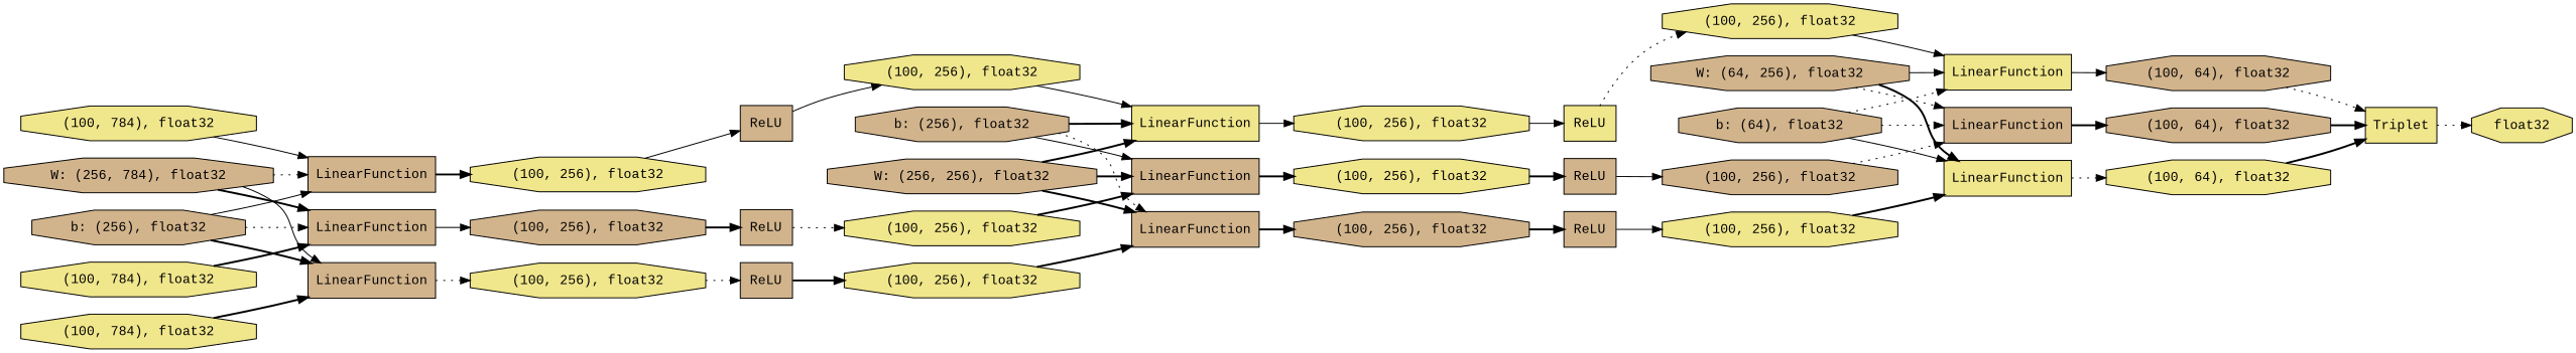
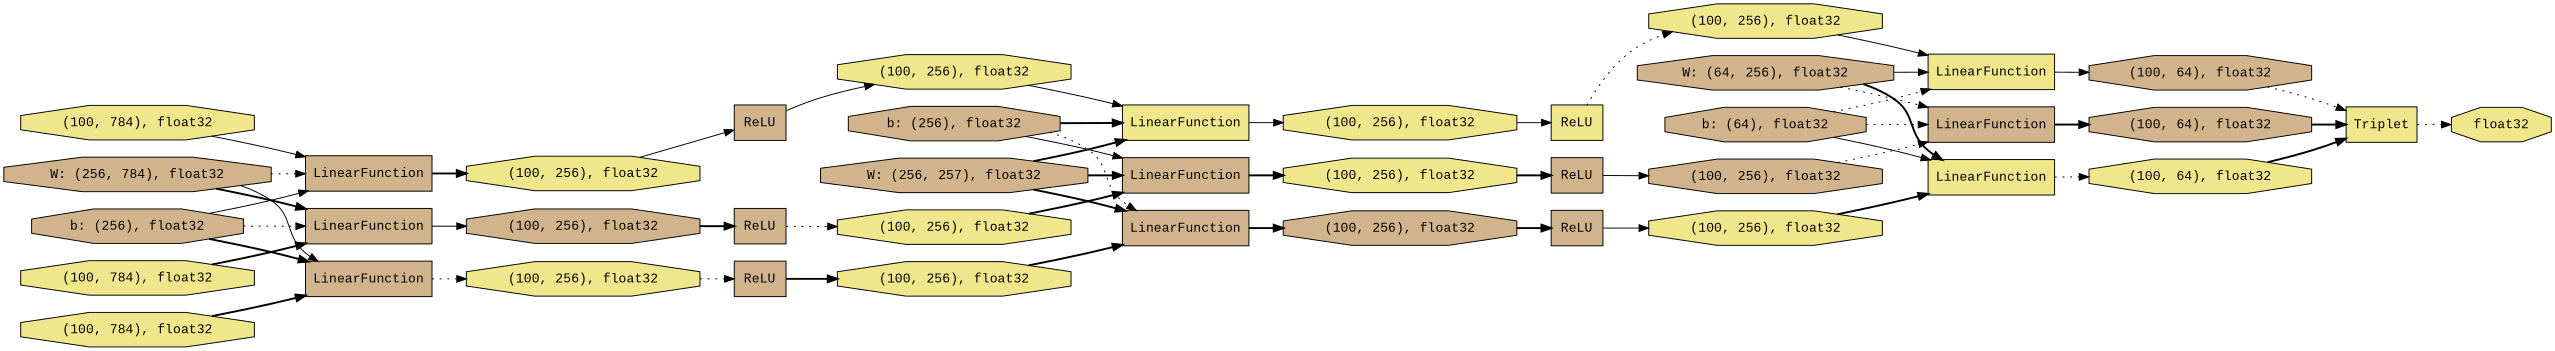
  digraph {
    fontname="Liberation Mono"
    rankdir=LR
    node [fillcolor=tan fontname="Liberation Mono" shape=octagon style=filled]
    edge [fontname="Liberation Mono" style=bold]
    n1 [fillcolor=khaki label="(100, 256), float32"]
    n2 [label=ReLU shape=record]
    n3 [label="(100, 256), float32"]
    n4 [label=LinearFunction shape=record]
    n5 [label="(100, 64), float32"]
    n6 [label="b: (256), float32"]
    n7 [fillcolor=khaki label=LinearFunction shape=record]
    n8 [label=LinearFunction shape=record]
    n9 [label=LinearFunction shape=record]
    n10 [fillcolor=khaki label="(100, 256), float32"]
    n11 [label="(100, 256), float32"]
    n12 [label=ReLU shape=record]
    n13 [fillcolor=khaki label="(100, 256), float32"]
    n14 [fillcolor=khaki label="(100, 256), float32"]
    n15 [label=ReLU shape=record]
    n16 [fillcolor=khaki label=Triplet shape=record]
    n17 [fillcolor=khaki label=float32]
    n18 [label="W: (64, 256), float32"]
    n19 [fillcolor=khaki label=LinearFunction shape=record]
    n20 [fillcolor=khaki label=LinearFunction shape=record]
    n21 [fillcolor=khaki label="(100, 64), float32"]
    n22 [label="(100, 64), float32"]
    n23 [fillcolor=khaki label=ReLU shape=record]
    n24 [fillcolor=khaki label="(100, 784), float32"]
    n25 [label=LinearFunction shape=record]
    n26 [fillcolor=khaki label="(100, 256), float32"]
    n27 [fillcolor=khaki label="(100, 256), float32"]
    n28 [label="W: (256, 784), float32"]
    n29 [label=LinearFunction shape=record]
    n30 [label=LinearFunction shape=record]
    n31 [fillcolor=khaki label="(100, 256), float32"]
    n32 [label="(100, 256), float32"]
    n33 [label=ReLU shape=record]
    n34 [label="b: (64), float32"]
    n35 [fillcolor=khaki label="(100, 784), float32"]
    n36 [fillcolor=khaki label="(100, 256), float32"]
    n37 [label=ReLU shape=record]
    n38 [label="b: (256), float32"]
    n39 [fillcolor=khaki label="(100, 256), float32"]
-   n40 [label="W: (256, 256), float32"]
+   n40 [label="W: (256, 257), float32"]
    n41 [fillcolor=khaki label="(100, 784), float32"]
    n1 -> n2
    n2 -> n3 [style=solid]
    n3 -> n4 [style=dotted]
    n4 -> n5
    n5 -> n16
    n6 -> n7
    n6 -> n8 [style=dotted]
    n6 -> n9 [style=solid]
    n7 -> n10 [style=solid]
    n8 -> n11
    n9 -> n1
    n10 -> n23 [style=solid]
    n11 -> n33
    n12 -> n13
    n13 -> n8
    n14 -> n7 [style=solid]
    n15 -> n14 [style=solid]
    n16 -> n17 [style=dotted]
    n18 -> n4 [style=dotted]
    n18 -> n19
    n18 -> n20 [style=solid]
    n19 -> n21 [style=dotted]
    n20 -> n22 [style=solid]
    n21 -> n16
    n22 -> n16 [style=dotted]
    n23 -> n27 [style=dotted]
    n24 -> n25
    n25 -> n26 [style=dotted]
    n26 -> n12 [style=dotted]
    n27 -> n20 [style=solid]
    n28 -> n25 [style=solid]
    n28 -> n29 [style=dotted]
    n28 -> n30
    n29 -> n31
    n30 -> n32 [style=solid]
    n31 -> n15 [style=solid]
    n32 -> n37
    n33 -> n36 [style=solid]
    n34 -> n4 [style=dotted]
    n34 -> n19 [style=solid]
    n34 -> n20 [style=dotted]
    n35 -> n29 [style=solid]
    n36 -> n19
    n37 -> n39 [style=dotted]
    n38 -> n25
    n38 -> n29 [style=solid]
    n38 -> n30 [style=dotted]
    n39 -> n9
    n40 -> n7
    n40 -> n8
    n40 -> n9
    n41 -> n30
  }
